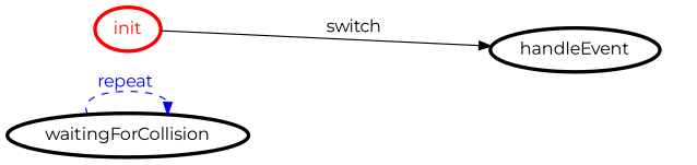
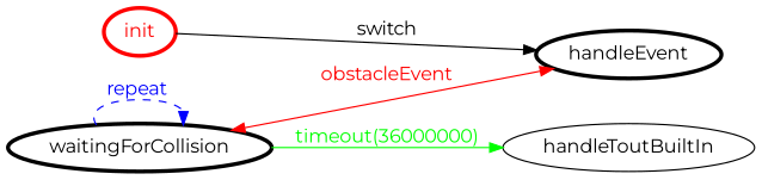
  digraph {
    fontname=Montserrat
    rankdir=LR
    node [color=black fontcolor=black fontname=Montserrat penwidth=3]
    edge [fontname=Montserrat]
    init [color=red fontcolor=red]
    handleEvent
    waitingForCollision
+   handleToutBuiltIn [color="" fontcolor="" penwidth=""]
    init -> handleEvent [color=black fontcolor=black label=switch]
+   waitingForCollision -> handleEvent [color=red dir=both fontcolor=red label=obstacleEvent]
    waitingForCollision -> waitingForCollision [color=blue fontcolor=blue label="repeat " style=dashed]
+   waitingForCollision -> handleToutBuiltIn [color=green fontcolor=green label="timeout(36000000)"]
  }
